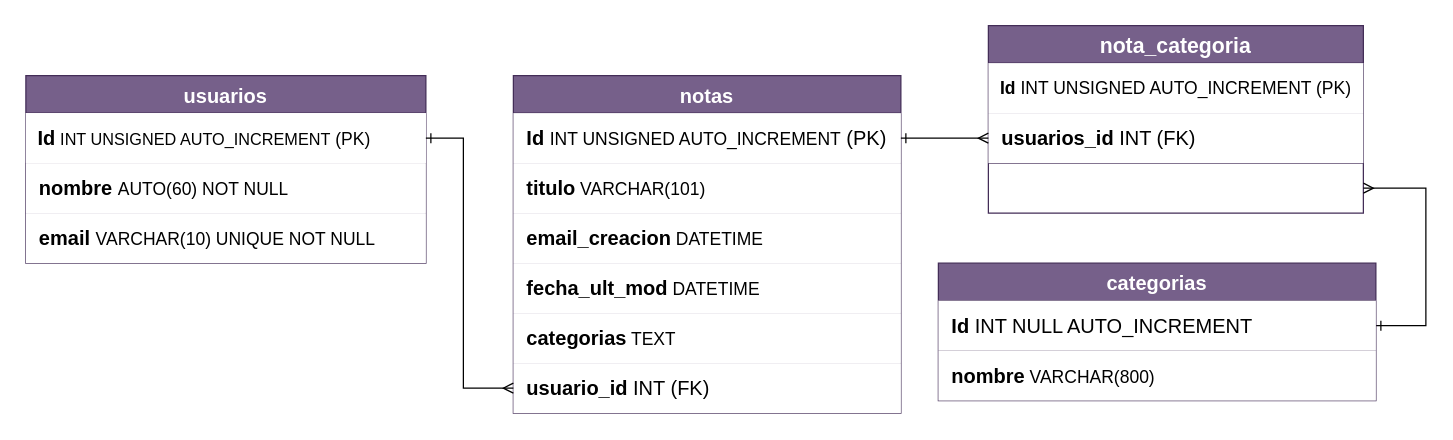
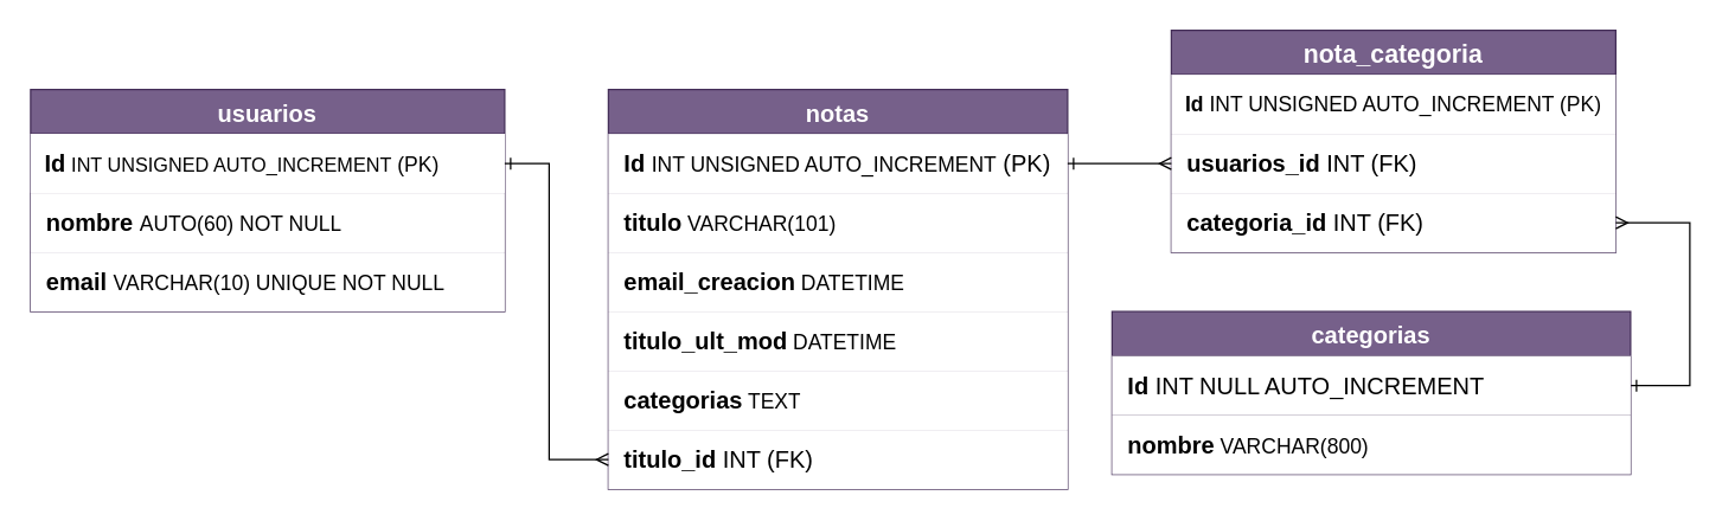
  <mxCell id="0" />
  <mxCell id="1" parent="0" />
  <mxCell id="2" value="usuarios" style="shape=table;startSize=30;container=1;collapsible=0;childLayout=tableLayout;fontSize=16;fillColor=#76608a;strokeColor=#432D57;fontStyle=1;fontColor=#ffffff;" vertex="1" parent="1"><mxGeometry x="20" y="60" width="320" height="150" as="geometry" /></mxCell>
  <mxCell id="3" value="" style="shape=partialRectangle;collapsible=0;dropTarget=0;pointerEvents=0;fillColor=default;top=0;left=0;bottom=0;right=0;points=[[0,0.5],[1,0.5]];portConstraint=eastwest;strokeColor=none;" vertex="1" parent="2"><mxGeometry y="30" width="320" height="40" as="geometry" /></mxCell>
  <mxCell id="4" value="&lt;div style=&quot;font-size: 14px&quot; align=&quot;left&quot;&gt;&amp;nbsp; &lt;b&gt;&lt;font style=&quot;font-size: 16px&quot;&gt;Id&lt;/font&gt;&lt;/b&gt; &lt;font style=&quot;font-size: 13px&quot;&gt;INT UNSIGNED AUTO_INCREMENT&lt;/font&gt; &lt;font style=&quot;font-size: 14px&quot;&gt;(PK)&lt;/font&gt;&lt;/div&gt;" style="shape=partialRectangle;html=1;whiteSpace=wrap;connectable=0;overflow=hidden;fillColor=default;top=0;left=0;bottom=0;right=0;pointerEvents=1;align=left;fontSize=16;strokeColor=none;" vertex="1" parent="3"><mxGeometry width="320" height="40" as="geometry"><mxRectangle width="320" height="40" as="alternateBounds" /></mxGeometry></mxCell>
  <mxCell id="5" value="" style="shape=partialRectangle;collapsible=0;dropTarget=0;pointerEvents=0;fillColor=none;top=0;left=0;bottom=0;right=0;points=[[0,0.5],[1,0.5]];portConstraint=eastwest;" vertex="1" parent="2"><mxGeometry y="70" width="320" height="40" as="geometry" /></mxCell>
  <mxCell id="6" value="&amp;nbsp; &lt;b&gt;nombre&lt;/b&gt; &lt;font style=&quot;font-size: 14px&quot;&gt;AUTO(60) NOT NULL&lt;/font&gt;" style="shape=partialRectangle;html=1;whiteSpace=wrap;connectable=0;overflow=hidden;fillColor=default;top=0;left=0;bottom=0;right=0;pointerEvents=1;align=left;fontSize=16;" vertex="1" parent="5"><mxGeometry width="320" height="40" as="geometry"><mxRectangle width="320" height="40" as="alternateBounds" /></mxGeometry></mxCell>
  <mxCell id="7" value="" style="shape=partialRectangle;collapsible=0;dropTarget=0;pointerEvents=0;fillColor=none;top=0;left=0;bottom=0;right=0;points=[[0,0.5],[1,0.5]];portConstraint=eastwest;" vertex="1" parent="2"><mxGeometry y="110" width="320" height="40" as="geometry" /></mxCell>
  <mxCell id="8" value="&amp;nbsp; &lt;b&gt;email&lt;/b&gt; &lt;font style=&quot;font-size: 14px&quot;&gt;VARCHAR(10) UNIQUE NOT NULL&lt;/font&gt;" style="shape=partialRectangle;html=1;whiteSpace=wrap;connectable=0;overflow=hidden;fillColor=#FFFFFF;top=0;left=0;bottom=0;right=0;pointerEvents=1;fontSize=16;align=left;" vertex="1" parent="7"><mxGeometry width="320" height="40" as="geometry"><mxRectangle width="320" height="40" as="alternateBounds" /></mxGeometry></mxCell>
  <mxCell id="9" value="notas" style="shape=table;startSize=30;container=1;collapsible=0;childLayout=tableLayout;fontSize=16;strokeColor=#432D57;fillColor=#76608a;align=center;fontStyle=1;fontColor=#ffffff;" vertex="1" parent="1"><mxGeometry x="410" y="60" width="310" height="270" as="geometry" /></mxCell>
  <mxCell id="10" value="" style="shape=partialRectangle;collapsible=0;dropTarget=0;pointerEvents=0;fillColor=none;top=0;left=0;bottom=0;right=0;points=[[0,0.5],[1,0.5]];portConstraint=eastwest;fontSize=16;fontColor=none;strokeColor=default;align=left;" vertex="1" parent="9"><mxGeometry y="30" width="310" height="40" as="geometry" /></mxCell>
  <mxCell id="11" value="&amp;nbsp; &lt;b&gt;Id&lt;/b&gt; &lt;font style=&quot;font-size: 14px&quot;&gt;INT UNSIGNED AUTO_INCREMENT&lt;/font&gt; (PK)" style="shape=partialRectangle;html=1;whiteSpace=wrap;connectable=0;overflow=hidden;fillColor=default;top=0;left=0;bottom=0;right=0;pointerEvents=1;fontSize=16;fontColor=none;strokeColor=default;align=left;" vertex="1" parent="10"><mxGeometry width="310" height="40" as="geometry"><mxRectangle width="310" height="40" as="alternateBounds" /></mxGeometry></mxCell>
  <mxCell id="12" value="" style="shape=partialRectangle;collapsible=0;dropTarget=0;pointerEvents=0;fillColor=none;top=0;left=0;bottom=0;right=0;points=[[0,0.5],[1,0.5]];portConstraint=eastwest;fontSize=16;fontColor=none;strokeColor=default;align=left;" vertex="1" parent="9"><mxGeometry y="70" width="310" height="40" as="geometry" /></mxCell>
  <mxCell id="13" value="&amp;nbsp; &lt;b&gt;titulo&lt;/b&gt;&lt;font style=&quot;font-size: 14px&quot;&gt; &lt;font style=&quot;font-size: 14px&quot;&gt;VARCHAR(101)&lt;/font&gt;&lt;/font&gt;" style="shape=partialRectangle;html=1;whiteSpace=wrap;connectable=0;overflow=hidden;fillColor=default;top=0;left=0;bottom=0;right=0;pointerEvents=1;fontSize=16;fontColor=none;strokeColor=default;align=left;" vertex="1" parent="12"><mxGeometry width="310" height="40" as="geometry"><mxRectangle width="310" height="40" as="alternateBounds" /></mxGeometry></mxCell>
  <mxCell id="14" value="" style="shape=partialRectangle;collapsible=0;dropTarget=0;pointerEvents=0;fillColor=none;top=0;left=0;bottom=0;right=0;points=[[0,0.5],[1,0.5]];portConstraint=eastwest;fontSize=16;fontColor=none;strokeColor=default;align=left;" vertex="1" parent="9"><mxGeometry y="110" width="310" height="40" as="geometry" /></mxCell>
  <mxCell id="15" value="&amp;nbsp; &lt;b&gt;email_creacion&lt;/b&gt;&lt;font style=&quot;font-size: 14px&quot;&gt;&amp;nbsp;DATETIME&lt;/font&gt;" style="shape=partialRectangle;html=1;whiteSpace=wrap;connectable=0;overflow=hidden;fillColor=default;top=0;left=0;bottom=0;right=0;pointerEvents=1;fontSize=16;fontColor=none;strokeColor=default;align=left;" vertex="1" parent="14"><mxGeometry width="310" height="40" as="geometry"><mxRectangle width="310" height="40" as="alternateBounds" /></mxGeometry></mxCell>
  <mxCell id="16" value="" style="shape=partialRectangle;collapsible=0;dropTarget=0;pointerEvents=0;fillColor=none;top=0;left=0;bottom=0;right=0;points=[[0,0.5],[1,0.5]];portConstraint=eastwest;fontSize=16;fontColor=none;strokeColor=default;align=left;" vertex="1" parent="9"><mxGeometry y="150" width="310" height="40" as="geometry" /></mxCell>
- <mxCell id="17" value="&amp;nbsp; &lt;b&gt;fecha_ult_mod&lt;/b&gt;&lt;font style=&quot;font-size: 14px&quot;&gt;&amp;nbsp;DATETIME&lt;/font&gt;" style="shape=partialRectangle;html=1;whiteSpace=wrap;connectable=0;overflow=hidden;fillColor=default;top=0;left=0;bottom=0;right=0;pointerEvents=1;fontSize=16;fontColor=none;strokeColor=default;align=left;" vertex="1" parent="16"><mxGeometry width="310" height="40" as="geometry"><mxRectangle width="310" height="40" as="alternateBounds" /></mxGeometry></mxCell>
+ <mxCell id="17" value="&amp;nbsp; &lt;b&gt;titulo_ult_mod&lt;/b&gt;&lt;font style=&quot;font-size: 14px&quot;&gt;&amp;nbsp;DATETIME&lt;/font&gt;" style="shape=partialRectangle;html=1;whiteSpace=wrap;connectable=0;overflow=hidden;fillColor=default;top=0;left=0;bottom=0;right=0;pointerEvents=1;fontSize=16;fontColor=none;strokeColor=default;align=left;" vertex="1" parent="16"><mxGeometry width="310" height="40" as="geometry"><mxRectangle width="310" height="40" as="alternateBounds" /></mxGeometry></mxCell>
  <mxCell id="18" value="" style="shape=partialRectangle;collapsible=0;dropTarget=0;pointerEvents=0;fillColor=none;top=0;left=0;bottom=0;right=0;points=[[0,0.5],[1,0.5]];portConstraint=eastwest;fontSize=16;fontColor=none;strokeColor=default;align=left;" vertex="1" parent="9"><mxGeometry y="190" width="310" height="40" as="geometry" /></mxCell>
  <mxCell id="19" value="&amp;nbsp; &lt;b&gt;categorias&lt;/b&gt;&lt;font style=&quot;font-size: 14px&quot;&gt; TEXT&lt;/font&gt;" style="shape=partialRectangle;html=1;whiteSpace=wrap;connectable=0;overflow=hidden;fillColor=default;top=0;left=0;bottom=0;right=0;pointerEvents=1;fontSize=16;fontColor=none;strokeColor=default;align=left;" vertex="1" parent="18"><mxGeometry width="310" height="40" as="geometry"><mxRectangle width="310" height="40" as="alternateBounds" /></mxGeometry></mxCell>
  <mxCell id="20" value="" style="shape=partialRectangle;collapsible=0;dropTarget=0;pointerEvents=0;fillColor=none;top=0;left=0;bottom=0;right=0;points=[[0,0.5],[1,0.5]];portConstraint=eastwest;fontSize=16;fontColor=none;strokeColor=default;align=left;" vertex="1" parent="9"><mxGeometry y="230" width="310" height="40" as="geometry" /></mxCell>
- <mxCell id="21" value="&amp;nbsp; &lt;b&gt;usuario_id &lt;/b&gt;INT (FK)" style="shape=partialRectangle;html=1;whiteSpace=wrap;connectable=0;overflow=hidden;fillColor=default;top=0;left=0;bottom=0;right=0;pointerEvents=1;fontSize=16;fontColor=none;strokeColor=default;align=left;" vertex="1" parent="20"><mxGeometry width="310" height="40" as="geometry"><mxRectangle width="310" height="40" as="alternateBounds" /></mxGeometry></mxCell>
+ <mxCell id="21" value="&amp;nbsp; &lt;b&gt;titulo_id &lt;/b&gt;INT (FK)" style="shape=partialRectangle;html=1;whiteSpace=wrap;connectable=0;overflow=hidden;fillColor=default;top=0;left=0;bottom=0;right=0;pointerEvents=1;fontSize=16;fontColor=none;strokeColor=default;align=left;" vertex="1" parent="20"><mxGeometry width="310" height="40" as="geometry"><mxRectangle width="310" height="40" as="alternateBounds" /></mxGeometry></mxCell>
  <mxCell id="22" style="edgeStyle=orthogonalEdgeStyle;rounded=0;orthogonalLoop=1;jettySize=auto;html=1;fontSize=14;fontColor=none;endArrow=ERmany;endFill=0;startArrow=ERone;startFill=0;exitX=1;exitY=0.5;exitDx=0;exitDy=0;entryX=0;entryY=0.5;entryDx=0;entryDy=0;" edge="1" parent="1" source="3" target="20"><mxGeometry relative="1" as="geometry"><mxPoint x="430" y="150" as="targetPoint" /><Array as="points"><mxPoint x="370" y="110" /><mxPoint x="370" y="310" /></Array></mxGeometry></mxCell>
  <mxCell id="23" value="nota_categoria" style="shape=table;startSize=30;container=1;collapsible=0;childLayout=tableLayout;fontSize=17;strokeColor=#432D57;fillColor=#76608a;align=center;fontStyle=1;fontColor=#ffffff;" vertex="1" parent="1"><mxGeometry x="790" y="20" width="300" height="150" as="geometry" /></mxCell>
  <mxCell id="24" value="" style="shape=partialRectangle;collapsible=0;dropTarget=0;pointerEvents=0;fillColor=none;top=0;left=0;bottom=0;right=0;points=[[0,0.5],[1,0.5]];portConstraint=eastwest;fontSize=14;fontColor=none;strokeColor=default;align=center;" vertex="1" parent="23"><mxGeometry y="30" width="300" height="40" as="geometry" /></mxCell>
  <mxCell id="25" value="&lt;div align=&quot;left&quot;&gt;&lt;b&gt;&amp;nbsp; Id&lt;/b&gt; INT UNSIGNED AUTO_INCREMENT (PK)&lt;br&gt;&lt;/div&gt;" style="shape=partialRectangle;html=1;whiteSpace=wrap;connectable=0;overflow=hidden;fillColor=default;top=0;left=0;bottom=0;right=0;pointerEvents=1;fontSize=14;fontColor=none;strokeColor=default;align=left;" vertex="1" parent="24"><mxGeometry width="300" height="40" as="geometry"><mxRectangle width="300" height="40" as="alternateBounds" /></mxGeometry></mxCell>
  <mxCell id="26" value="" style="shape=partialRectangle;collapsible=0;dropTarget=0;pointerEvents=0;fillColor=none;top=0;left=0;bottom=0;right=0;points=[[0,0.5],[1,0.5]];portConstraint=eastwest;fontSize=14;fontColor=none;strokeColor=default;align=center;" vertex="1" parent="23"><mxGeometry y="70" width="300" height="40" as="geometry" /></mxCell>
  <mxCell id="27" value="&amp;nbsp; &lt;b&gt;usuarios_id&lt;/b&gt; &lt;font style=&quot;font-size: 16px&quot;&gt;INT (FK)&lt;/font&gt;" style="shape=partialRectangle;html=1;whiteSpace=wrap;connectable=0;overflow=hidden;fillColor=default;top=0;left=0;bottom=0;right=0;pointerEvents=1;fontSize=16;fontColor=none;strokeColor=default;align=left;" vertex="1" parent="26"><mxGeometry width="300" height="40" as="geometry"><mxRectangle width="300" height="40" as="alternateBounds" /></mxGeometry></mxCell>
  <mxCell id="28" value="" style="shape=partialRectangle;collapsible=0;dropTarget=0;pointerEvents=0;fillColor=none;top=0;left=0;bottom=0;right=0;points=[[0,0.5],[1,0.5]];portConstraint=eastwest;fontSize=14;fontColor=none;strokeColor=default;align=center;" vertex="1" parent="23"><mxGeometry y="110" width="300" height="40" as="geometry" /></mxCell>
+ <mxCell id="29" value="&lt;div style=&quot;font-size: 16px&quot; align=&quot;left&quot;&gt;&lt;font style=&quot;font-size: 16px&quot;&gt;&lt;b&gt;&amp;nbsp; categoria_id &lt;/b&gt;INT (FK)&lt;br&gt;&lt;/font&gt;&lt;/div&gt;" style="shape=partialRectangle;html=1;whiteSpace=wrap;connectable=0;overflow=hidden;fillColor=default;top=0;left=0;bottom=0;right=0;pointerEvents=1;fontSize=14;fontColor=none;strokeColor=default;align=left;" vertex="1" parent="28"><mxGeometry width="300" height="40" as="geometry"><mxRectangle width="300" height="40" as="alternateBounds" /></mxGeometry></mxCell>
  <mxCell id="30" value="" style="edgeStyle=orthogonalEdgeStyle;rounded=0;orthogonalLoop=1;jettySize=auto;html=1;fontSize=16;fontColor=none;startArrow=ERone;startFill=0;endArrow=ERmany;endFill=0;entryX=0;entryY=0.5;entryDx=0;entryDy=0;exitX=1;exitY=0.5;exitDx=0;exitDy=0;" edge="1" parent="1" source="10" target="26"><mxGeometry relative="1" as="geometry"><Array as="points"><mxPoint x="770" y="110" /><mxPoint x="770" y="110" /></Array></mxGeometry></mxCell>
  <mxCell id="31" value="" style="edgeStyle=orthogonalEdgeStyle;rounded=0;orthogonalLoop=1;jettySize=auto;html=1;fontSize=16;fontColor=none;startArrow=ERone;startFill=0;endArrow=ERmany;endFill=0;entryX=1;entryY=0.5;entryDx=0;entryDy=0;exitX=1;exitY=0.5;exitDx=0;exitDy=0;" edge="1" parent="1" source="33" target="28"><mxGeometry relative="1" as="geometry"><mxPoint x="920" y="210" as="targetPoint" /><Array as="points"><mxPoint x="1140" y="260" /><mxPoint x="1140" y="150" /></Array></mxGeometry></mxCell>
  <mxCell id="32" value="categorias" style="shape=table;startSize=30;container=1;collapsible=0;childLayout=tableLayout;fontSize=16;strokeColor=#432D57;fillColor=#76608a;align=center;fontStyle=1;fontColor=#ffffff;" vertex="1" parent="1"><mxGeometry x="750" y="210" width="350" height="110" as="geometry" /></mxCell>
  <mxCell id="33" value="" style="shape=partialRectangle;collapsible=0;dropTarget=0;pointerEvents=0;fillColor=none;top=0;left=0;bottom=0;right=0;points=[[0,0.5],[1,0.5]];portConstraint=eastwest;fontSize=16;fontColor=none;strokeColor=default;align=left;" vertex="1" parent="32"><mxGeometry y="30" width="350" height="40" as="geometry" /></mxCell>
  <mxCell id="34" value="&lt;b&gt;&amp;nbsp; Id&lt;/b&gt; INT NULL AUTO_INCREMENT" style="shape=partialRectangle;html=1;whiteSpace=wrap;connectable=0;overflow=hidden;fillColor=default;top=0;left=0;bottom=0;right=0;pointerEvents=1;fontSize=16;fontColor=none;strokeColor=default;align=left;" vertex="1" parent="33"><mxGeometry width="350" height="40" as="geometry"><mxRectangle width="350" height="40" as="alternateBounds" /></mxGeometry></mxCell>
  <mxCell id="35" value="" style="shape=partialRectangle;collapsible=0;dropTarget=0;pointerEvents=0;fillColor=none;top=0;left=0;bottom=0;right=0;points=[[0,0.5],[1,0.5]];portConstraint=eastwest;fontSize=16;fontColor=none;strokeColor=default;align=left;" vertex="1" parent="32"><mxGeometry y="70" width="350" height="40" as="geometry" /></mxCell>
  <mxCell id="36" value="&amp;nbsp; &lt;b&gt;nombre&lt;/b&gt;&lt;font style=&quot;font-size: 14px&quot;&gt; &lt;font style=&quot;font-size: 14px&quot;&gt;VARCHAR(800)&lt;/font&gt;&lt;/font&gt;" style="shape=partialRectangle;html=1;whiteSpace=wrap;connectable=0;overflow=hidden;fillColor=default;top=0;left=0;bottom=0;right=0;pointerEvents=1;fontSize=16;fontColor=none;strokeColor=default;align=left;" vertex="1" parent="35"><mxGeometry width="350" height="40" as="geometry"><mxRectangle width="350" height="40" as="alternateBounds" /></mxGeometry></mxCell>
